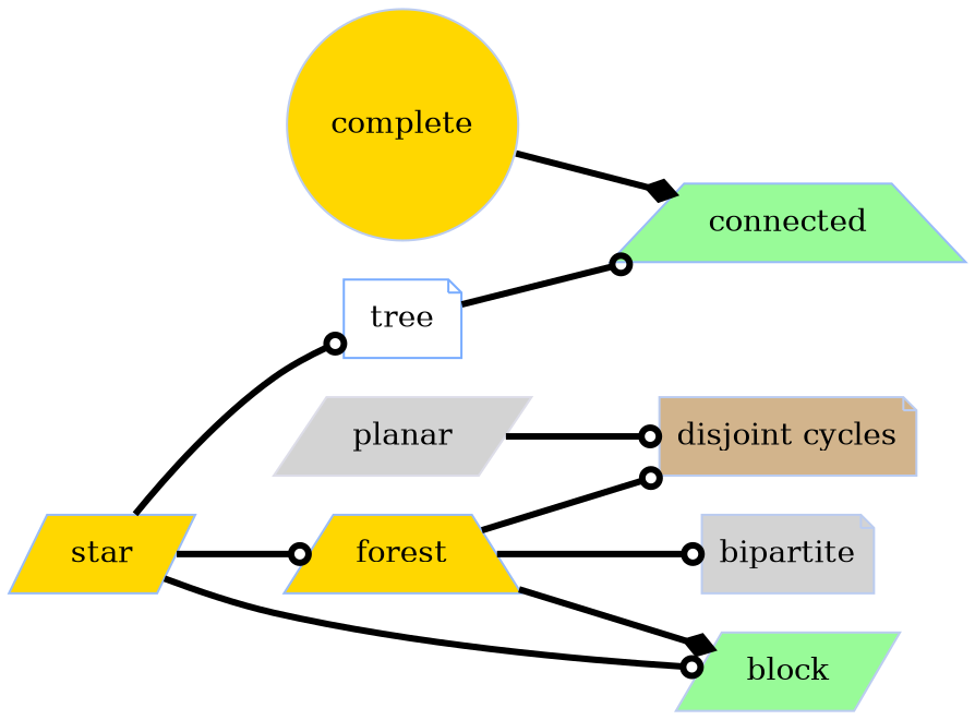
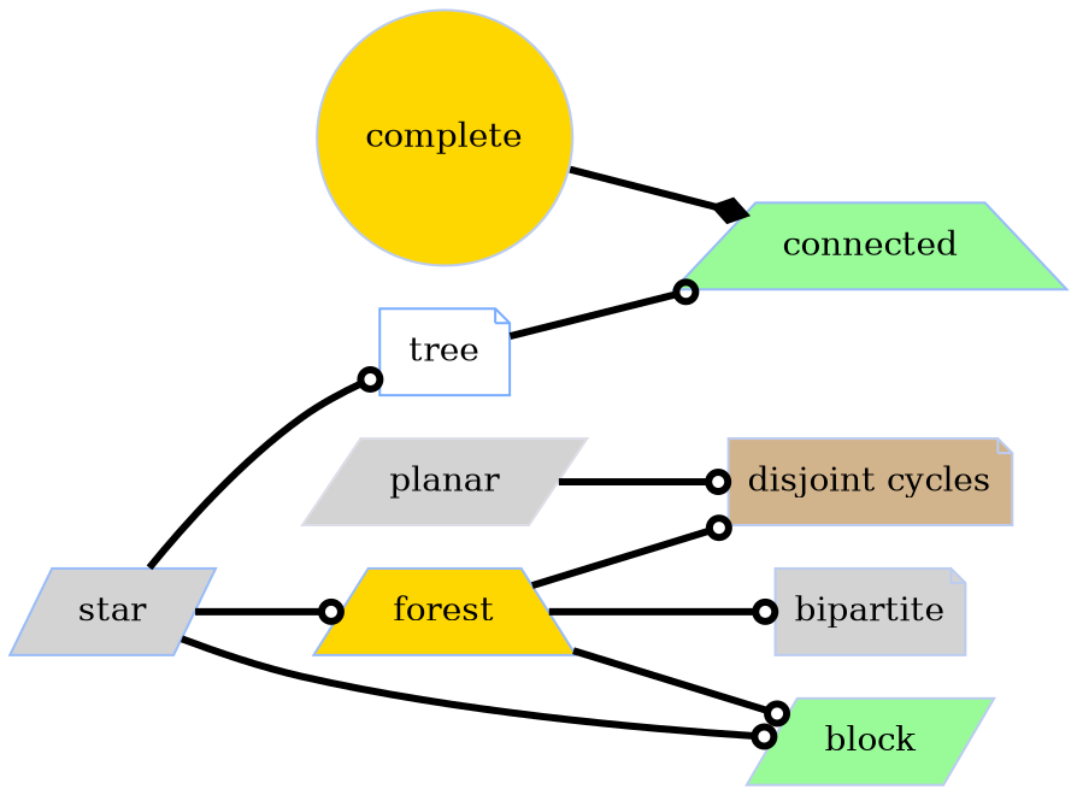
  digraph {
    rankdir=LR
    node [color="#bbccf0" fillcolor=lightgrey shape=note style=filled]
    edge [arrowhead=odot decorate=true lblstyle="above, sloped" penwidth=3.0 weight=100]
    n1 [color="#78acff" fillcolor=white label=tree]
    n2 [color="#99bcf8" fillcolor=palegreen label=connected shape=trapezium]
    n3 [fillcolor=tan label="disjoint cycles"]
    n4 [color="#dddde8" label=planar shape=parallelogram]
    n5 [color="#99bcf8" fillcolor=gold label=forest shape=trapezium]
    n6 [fillcolor=palegreen label=block shape=parallelogram]
    n7 [label=bipartite]
    n8 [fillcolor=gold label=complete shape=circle]
-   n9 [color="#99bcf8" fillcolor=gold label=star shape=parallelogram]
+   n9 [color="#99bcf8" label=star shape=parallelogram]
    n1 -> n2
    n4 -> n3
    n5 -> n3
-   n5 -> n6 [arrowhead=diamond]
+   n5 -> n6
    n5 -> n7
    n8 -> n2 [arrowhead=diamond]
    n9 -> n1
    n9 -> n5
    n9 -> n6
  }
